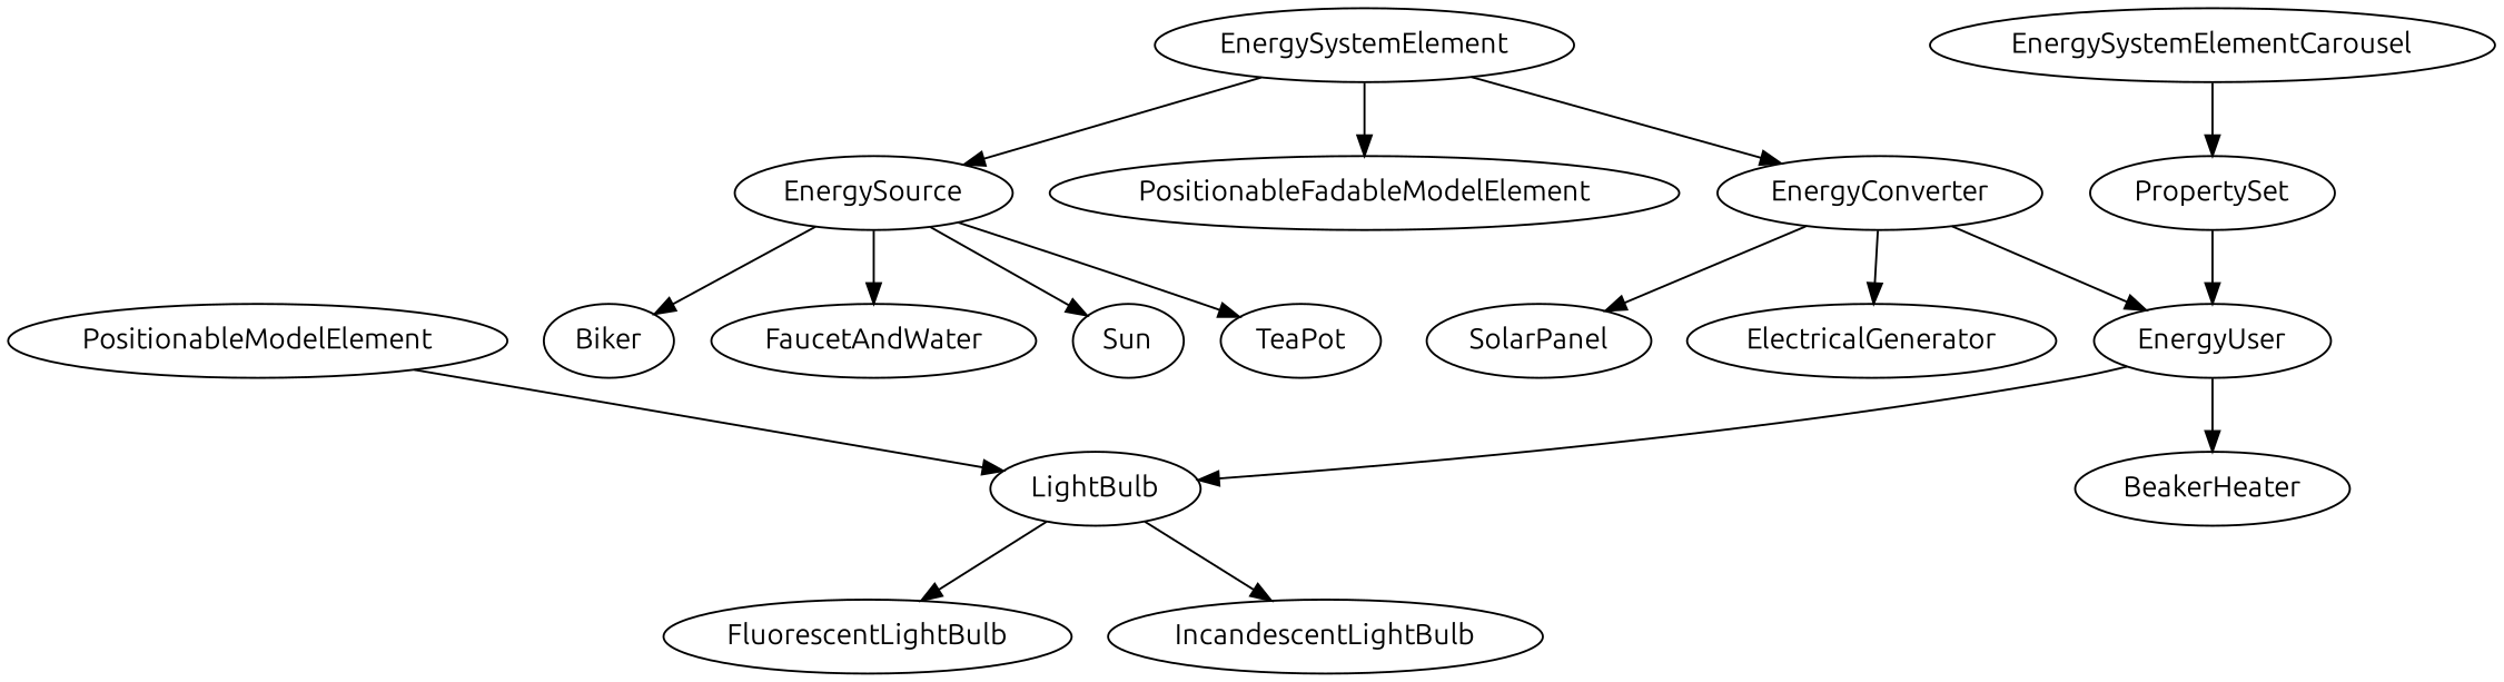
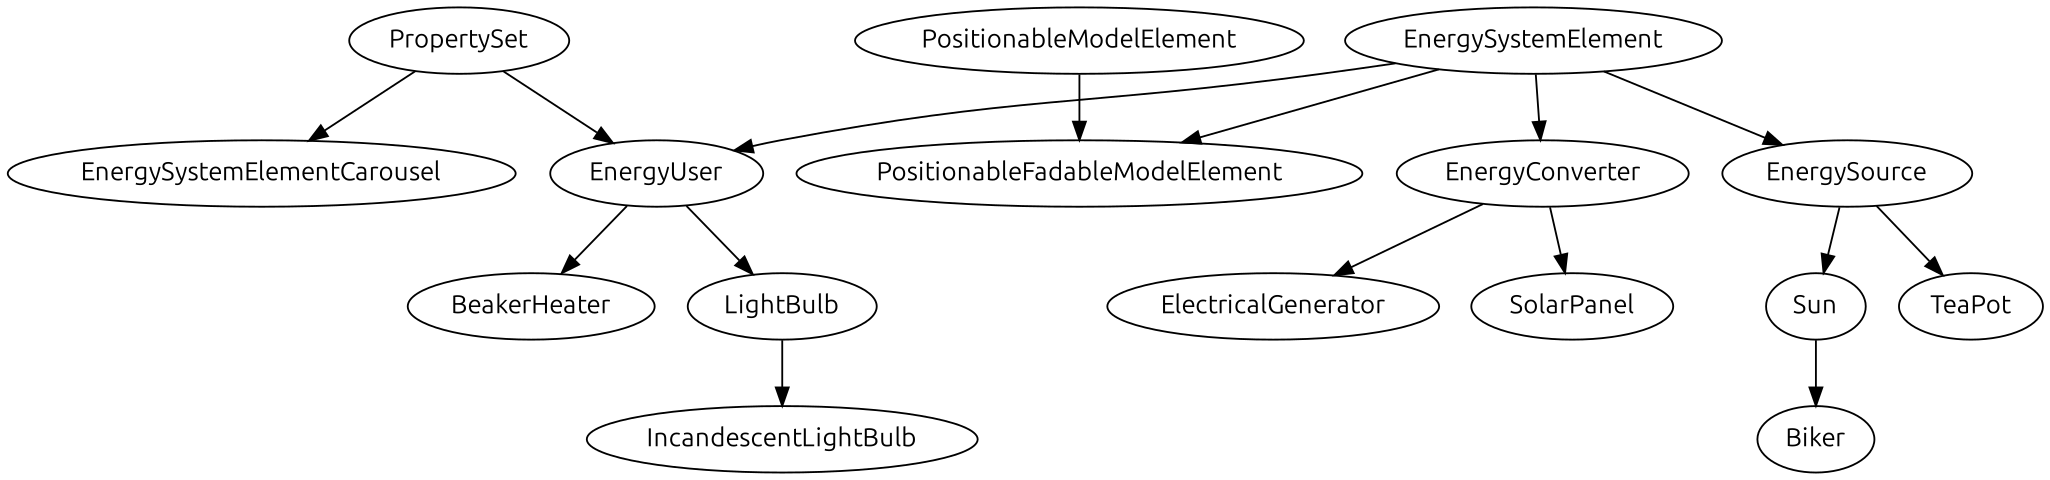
  digraph {
    fontname=Ubuntu
    node [fontname=Ubuntu]
    edge [fontname=Ubuntu]
    PropertySet
    EnergySystemElementCarousel
    EnergyUser
    PositionableModelElement
    PositionableFadableModelElement
    EnergySystemElement
    EnergySource
    EnergyConverter
    Biker
-   FaucetAndWater
    Sun
    TeaPot
    BeakerHeater
    LightBulb
    ElectricalGenerator
    SolarPanel
-   FluorescentLightBulb
    IncandescentLightBulb
-   EnergySystemElementCarousel -> PropertySet
+   PropertySet -> EnergySystemElementCarousel
    PropertySet -> EnergyUser
    EnergyUser -> BeakerHeater
    EnergyUser -> LightBulb
-   PositionableModelElement -> LightBulb
-   EnergyConverter -> EnergyUser
+   PositionableModelElement -> PositionableFadableModelElement
+   EnergySystemElement -> EnergyUser
    EnergySystemElement -> PositionableFadableModelElement
    EnergySystemElement -> EnergySource
    EnergySystemElement -> EnergyConverter
-   EnergySource -> Biker
-   EnergySource -> FaucetAndWater
+   Sun -> Biker
    EnergySource -> Sun
    EnergySource -> TeaPot
    EnergyConverter -> ElectricalGenerator
    EnergyConverter -> SolarPanel
-   LightBulb -> FluorescentLightBulb
    LightBulb -> IncandescentLightBulb
  }
